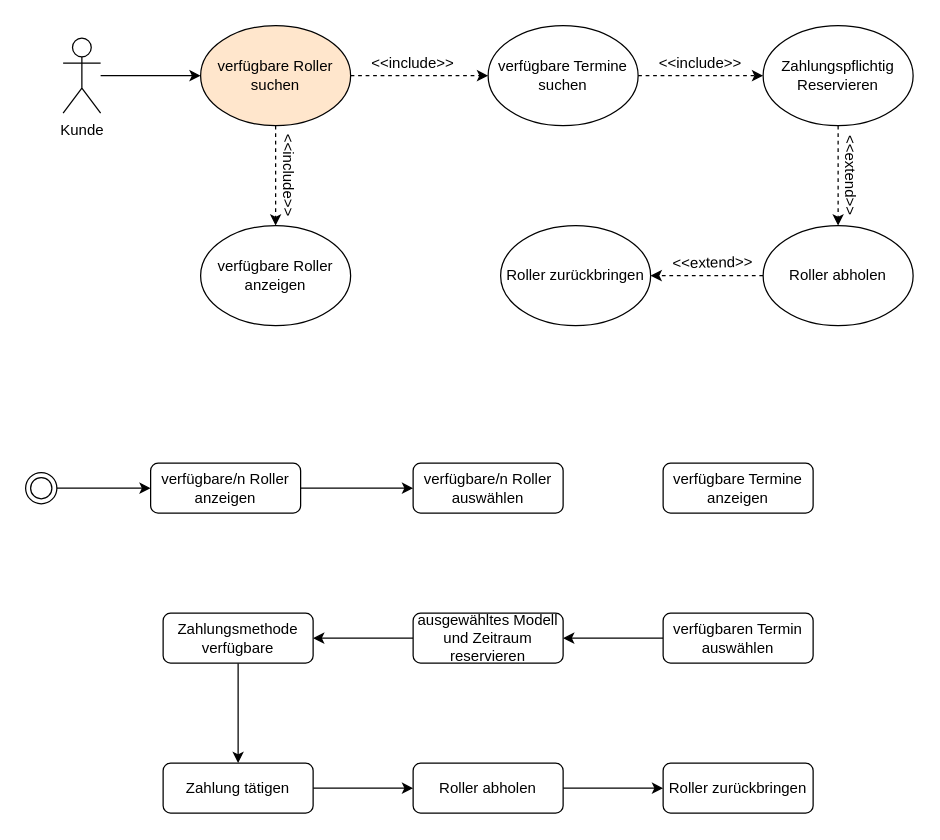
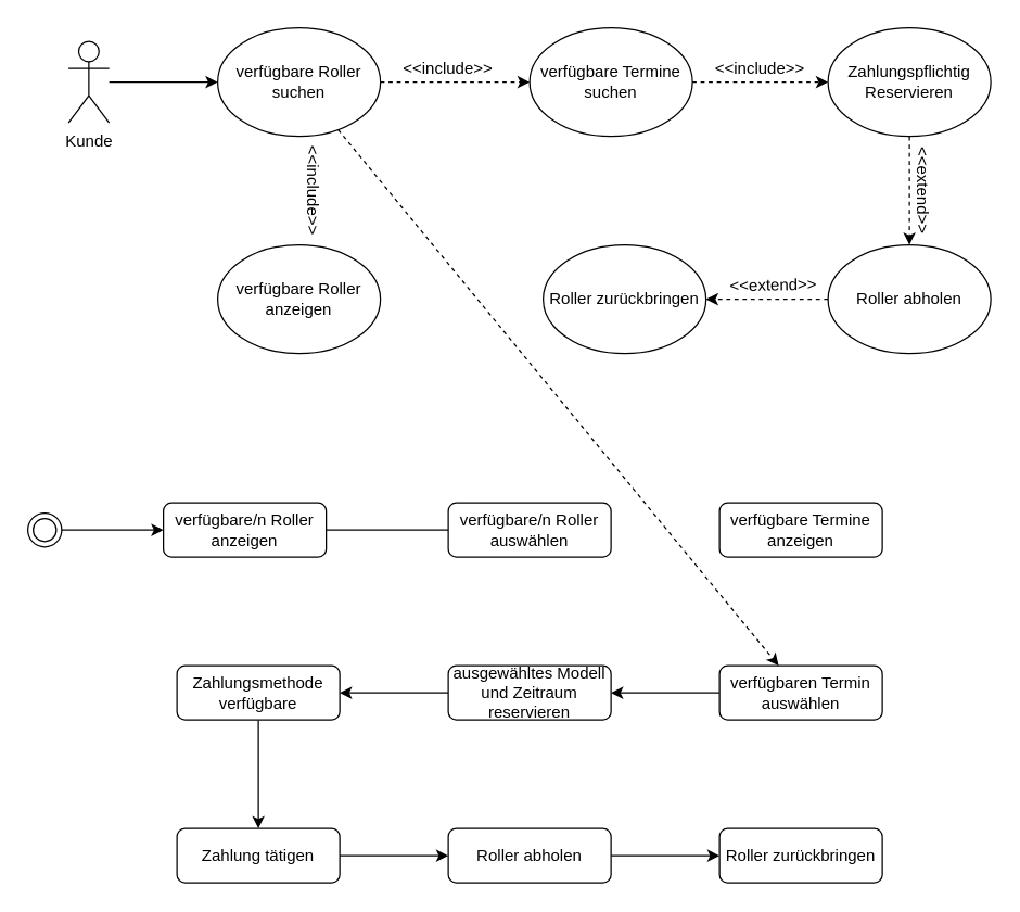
  <mxCell id="0" />
  <mxCell id="1" parent="0" />
  <mxCell id="2" value="Kunde" style="shape=umlActor;verticalLabelPosition=bottom;labelBackgroundColor=#ffffff;verticalAlign=top;html=1;outlineConnect=0;" vertex="1" parent="1"><mxGeometry x="50" y="30" width="30" height="60" as="geometry" /></mxCell>
  <mxCell id="3" value="" style="edgeStyle=orthogonalEdgeStyle;rounded=0;orthogonalLoop=1;jettySize=auto;html=1;dashed=1;" edge="1" parent="1" source="4" target="6"><mxGeometry relative="1" as="geometry" /></mxCell>
- <mxCell id="4" value="verfügbare Roller suchen" style="ellipse;whiteSpace=wrap;html=1;fillColor=#ffe6cc;" vertex="1" parent="1"><mxGeometry x="160" y="20" width="120" height="80" as="geometry" /></mxCell>
+ <mxCell id="4" value="verfügbare Roller suchen" style="ellipse;whiteSpace=wrap;html=1;" vertex="1" parent="1"><mxGeometry x="160" y="20" width="120" height="80" as="geometry" /></mxCell>
  <mxCell id="5" value="" style="edgeStyle=orthogonalEdgeStyle;rounded=0;orthogonalLoop=1;jettySize=auto;html=1;dashed=1;" edge="1" parent="1" source="6" target="9"><mxGeometry relative="1" as="geometry" /></mxCell>
  <mxCell id="6" value="verfügbare Termine suchen" style="ellipse;whiteSpace=wrap;html=1;" vertex="1" parent="1"><mxGeometry x="390" y="20" width="120" height="80" as="geometry" /></mxCell>
  <mxCell id="7" value="verfügbare Roller anzeigen" style="ellipse;whiteSpace=wrap;html=1;" vertex="1" parent="1"><mxGeometry x="160" y="180" width="120" height="80" as="geometry" /></mxCell>
  <mxCell id="8" value="" style="edgeStyle=orthogonalEdgeStyle;rounded=0;orthogonalLoop=1;jettySize=auto;html=1;dashed=1;" edge="1" parent="1" source="9" target="11"><mxGeometry relative="1" as="geometry" /></mxCell>
  <mxCell id="9" value="Zahlungspflichtig Reservieren" style="ellipse;whiteSpace=wrap;html=1;" vertex="1" parent="1"><mxGeometry x="610" y="20" width="120" height="80" as="geometry" /></mxCell>
  <mxCell id="10" value="" style="edgeStyle=orthogonalEdgeStyle;rounded=0;orthogonalLoop=1;jettySize=auto;html=1;dashed=1;" edge="1" parent="1" source="11" target="12"><mxGeometry relative="1" as="geometry" /></mxCell>
  <mxCell id="11" value="Roller abholen" style="ellipse;whiteSpace=wrap;html=1;" vertex="1" parent="1"><mxGeometry x="610" y="180" width="120" height="80" as="geometry" /></mxCell>
  <mxCell id="12" value="Roller zurückbringen" style="ellipse;whiteSpace=wrap;html=1;" vertex="1" parent="1"><mxGeometry x="400" y="180" width="120" height="80" as="geometry" /></mxCell>
  <mxCell id="13" value="" style="endArrow=classic;html=1;entryX=0;entryY=0.5;entryDx=0;entryDy=0;" edge="1" parent="1" source="2" target="4"><mxGeometry width="50" height="50" relative="1" as="geometry"><mxPoint x="80" y="110" as="sourcePoint" /><mxPoint x="150.711" y="60" as="targetPoint" /></mxGeometry></mxCell>
  <mxCell id="14" value="verfügbare/n Roller anzeigen" style="rounded=1;whiteSpace=wrap;html=1;" vertex="1" parent="1"><mxGeometry x="120" y="370" width="120" height="40" as="geometry" /></mxCell>
  <mxCell id="15" value="verfügbare/n Roller auswählen" style="rounded=1;whiteSpace=wrap;html=1;" vertex="1" parent="1"><mxGeometry x="330" y="370" width="120" height="40" as="geometry" /></mxCell>
  <mxCell id="16" value="verfügbare Termine anzeigen" style="rounded=1;whiteSpace=wrap;html=1;" vertex="1" parent="1"><mxGeometry x="530" y="370" width="120" height="40" as="geometry" /></mxCell>
  <mxCell id="17" value="" style="edgeStyle=orthogonalEdgeStyle;rounded=0;orthogonalLoop=1;jettySize=auto;html=1;" edge="1" parent="1" source="18" target="20"><mxGeometry relative="1" as="geometry" /></mxCell>
  <mxCell id="18" value="verfügbaren Termin auswählen" style="rounded=1;whiteSpace=wrap;html=1;" vertex="1" parent="1"><mxGeometry x="530" y="490" width="120" height="40" as="geometry" /></mxCell>
  <mxCell id="19" value="" style="edgeStyle=orthogonalEdgeStyle;rounded=0;orthogonalLoop=1;jettySize=auto;html=1;" edge="1" parent="1" source="20" target="22"><mxGeometry relative="1" as="geometry" /></mxCell>
  <mxCell id="20" value="ausgewähltes Modell und Zeitraum reservieren" style="rounded=1;whiteSpace=wrap;html=1;" vertex="1" parent="1"><mxGeometry x="330" y="490" width="120" height="40" as="geometry" /></mxCell>
  <mxCell id="21" value="" style="edgeStyle=orthogonalEdgeStyle;rounded=0;orthogonalLoop=1;jettySize=auto;html=1;" edge="1" parent="1" source="22" target="24"><mxGeometry relative="1" as="geometry" /></mxCell>
  <mxCell id="22" value="Zahlungsmethode verfügbare" style="rounded=1;whiteSpace=wrap;html=1;" vertex="1" parent="1"><mxGeometry x="130" y="490" width="120" height="40" as="geometry" /></mxCell>
  <mxCell id="23" value="" style="edgeStyle=orthogonalEdgeStyle;rounded=0;orthogonalLoop=1;jettySize=auto;html=1;" edge="1" parent="1" source="24" target="26"><mxGeometry relative="1" as="geometry" /></mxCell>
  <mxCell id="24" value="Zahlung tätigen" style="rounded=1;whiteSpace=wrap;html=1;" vertex="1" parent="1"><mxGeometry x="130" y="610" width="120" height="40" as="geometry" /></mxCell>
  <mxCell id="25" value="" style="edgeStyle=orthogonalEdgeStyle;rounded=0;orthogonalLoop=1;jettySize=auto;html=1;" edge="1" parent="1" source="26" target="27"><mxGeometry relative="1" as="geometry" /></mxCell>
  <mxCell id="26" value="Roller abholen" style="rounded=1;whiteSpace=wrap;html=1;" vertex="1" parent="1"><mxGeometry x="330" y="610" width="120" height="40" as="geometry" /></mxCell>
  <mxCell id="27" value="Roller zurückbringen" style="rounded=1;whiteSpace=wrap;html=1;" vertex="1" parent="1"><mxGeometry x="530" y="610" width="120" height="40" as="geometry" /></mxCell>
  <mxCell id="28" value="&amp;lt;&amp;lt;include&amp;gt;&amp;gt;" style="text;html=1;strokeColor=none;fillColor=none;align=center;verticalAlign=middle;whiteSpace=wrap;rounded=0;" vertex="1" parent="1"><mxGeometry x="310" y="40" width="40" height="20" as="geometry" /></mxCell>
  <mxCell id="29" value="&amp;lt;&amp;lt;include&amp;gt;&amp;gt;" style="text;html=1;strokeColor=none;fillColor=none;align=center;verticalAlign=middle;whiteSpace=wrap;rounded=0;" vertex="1" parent="1"><mxGeometry x="540" y="40" width="40" height="20" as="geometry" /></mxCell>
  <mxCell id="30" value="&amp;lt;&amp;lt;include&amp;gt;&amp;gt;" style="text;html=1;strokeColor=none;fillColor=none;align=center;verticalAlign=middle;whiteSpace=wrap;rounded=0;rotation=90;" vertex="1" parent="1"><mxGeometry x="210" y="130" width="40" height="20" as="geometry" /></mxCell>
  <mxCell id="31" value="&amp;lt;&amp;lt;extend&amp;gt;&amp;gt;" style="text;html=1;strokeColor=none;fillColor=none;align=center;verticalAlign=middle;whiteSpace=wrap;rounded=0;rotation=90;" vertex="1" parent="1"><mxGeometry x="660" y="130" width="40" height="20" as="geometry" /></mxCell>
  <mxCell id="32" value="&amp;lt;&amp;lt;extend&amp;gt;&amp;gt;" style="text;html=1;strokeColor=none;fillColor=none;align=center;verticalAlign=middle;whiteSpace=wrap;rounded=0;rotation=-1;" vertex="1" parent="1"><mxGeometry x="550" y="200" width="40" height="20" as="geometry" /></mxCell>
- <mxCell id="33" value="" style="endArrow=classic;html=1;entryX=0.5;entryY=0;entryDx=0;entryDy=0;dashed=1;" edge="1" parent="1" source="4" target="7"><mxGeometry width="50" height="50" relative="1" as="geometry"><mxPoint x="220" y="150" as="sourcePoint" /><mxPoint x="250" y="160" as="targetPoint" /></mxGeometry></mxCell>
+ <mxCell id="33" value="" style="endArrow=classic;html=1;dashed=1;" edge="1" parent="1" source="4" target="18"><mxGeometry width="50" height="50" relative="1" as="geometry"><mxPoint x="220" y="150" as="sourcePoint" /><mxPoint x="250" y="160" as="targetPoint" /></mxGeometry></mxCell>
  <mxCell id="34" value="" style="ellipse;shape=doubleEllipse;whiteSpace=wrap;html=1;aspect=fixed;" vertex="1" parent="1"><mxGeometry x="20" y="377.5" width="25" height="25" as="geometry" /></mxCell>
  <mxCell id="35" value="" style="endArrow=classic;html=1;entryX=0;entryY=0.5;entryDx=0;entryDy=0;" edge="1" parent="1" source="34" target="14"><mxGeometry width="50" height="50" relative="1" as="geometry"><mxPoint x="45" y="440" as="sourcePoint" /><mxPoint x="115.711" y="390" as="targetPoint" /></mxGeometry></mxCell>
- <mxCell id="36" value="" style="endArrow=classic;html=1;entryX=0;entryY=0.5;entryDx=0;entryDy=0;" edge="1" parent="1" source="14" target="15"><mxGeometry width="50" height="50" relative="1" as="geometry"><mxPoint x="240" y="440" as="sourcePoint" /><mxPoint x="310.711" y="390" as="targetPoint" /></mxGeometry></mxCell>
+ <mxCell id="36" value="" style="endArrow=none;html=1;entryX=0;entryY=0.5;entryDx=0;entryDy=0;" edge="1" parent="1" source="14" target="15"><mxGeometry width="50" height="50" relative="1" as="geometry"><mxPoint x="240" y="440" as="sourcePoint" /><mxPoint x="310.711" y="390" as="targetPoint" /></mxGeometry></mxCell>
